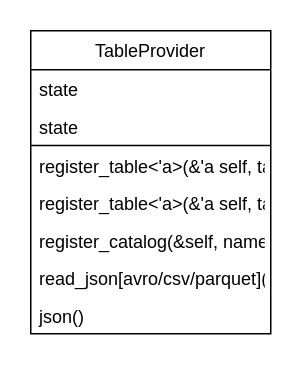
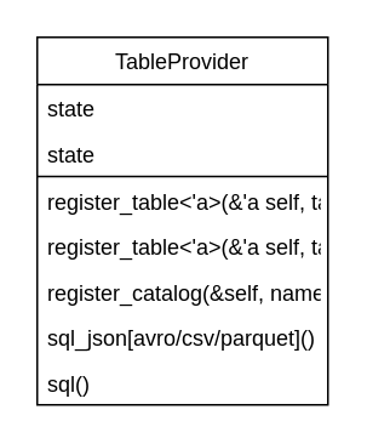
  <mxCell id="0" />
  <mxCell id="1" parent="0" />
  <mxCell id="2" value="TableProvider" style="swimlane;fontStyle=0;align=center;verticalAlign=top;childLayout=stackLayout;horizontal=1;startSize=26;horizontalStack=0;resizeParent=1;resizeLast=0;collapsible=1;marginBottom=0;rounded=0;shadow=0;strokeWidth=1;spacing=2;fontSize=12;" vertex="1" parent="1"><mxGeometry x="20" y="20" width="160" height="202" as="geometry"><mxRectangle x="550" y="140" width="160" height="26" as="alternateBounds" /></mxGeometry></mxCell>
  <mxCell id="3" value="state" style="text;align=left;verticalAlign=top;spacingLeft=4;spacingRight=4;overflow=hidden;rotatable=0;points=[[0,0.5],[1,0.5]];portConstraint=eastwest;rounded=0;shadow=0;html=0;" vertex="1" parent="2"><mxGeometry y="26" width="160" height="25" as="geometry" /></mxCell>
  <mxCell id="4" value="state" style="text;align=left;verticalAlign=top;spacingLeft=4;spacingRight=4;overflow=hidden;rotatable=0;points=[[0,0.5],[1,0.5]];portConstraint=eastwest;rounded=0;shadow=0;html=0;" vertex="1" parent="2"><mxGeometry y="51" width="160" height="25" as="geometry" /></mxCell>
  <mxCell id="5" value="" style="line;html=1;strokeWidth=1;align=left;verticalAlign=middle;spacingTop=-1;spacingLeft=3;spacingRight=3;rotatable=0;labelPosition=right;points=[];portConstraint=eastwest;" vertex="1" parent="2"><mxGeometry y="76" width="160" height="1" as="geometry" /></mxCell>
  <mxCell id="6" value="register_table&lt;'a&gt;(&amp;'a self, table_ref: impl Into&lt;TableReference&lt;'a&gt;&gt;, provider: Arc&lt;dyn TableProvider&gt;) -&gt; Result&lt;Option&lt;Arc&lt;dyn TableProvider&gt;&gt;&gt;&#10;" style="text;align=left;verticalAlign=top;spacingLeft=4;spacingRight=4;overflow=hidden;rotatable=0;points=[[0,0.5],[1,0.5]];portConstraint=eastwest;" vertex="1" parent="2"><mxGeometry y="77" width="160" height="25" as="geometry" /></mxCell>
  <mxCell id="7" value="register_table&lt;'a&gt;(&amp;'a self, table_ref: impl Into&lt;TableReference&lt;'a&gt;&gt;, provider: Arc&lt;dyn TableProvider&gt;) -&gt; Result&lt;Option&lt;Arc&lt;dyn TableProvider&gt;&gt;&gt;&#10;" style="text;align=left;verticalAlign=top;spacingLeft=4;spacingRight=4;overflow=hidden;rotatable=0;points=[[0,0.5],[1,0.5]];portConstraint=eastwest;" vertex="1" parent="2"><mxGeometry y="102" width="160" height="25" as="geometry" /></mxCell>
  <mxCell id="8" value="register_catalog(&amp;self, name: impl Into&lt;String&gt;, catalog: Arc&lt;dyn CatalogProvider&gt;) -&gt; Option&lt;Arc&lt;dyn CatalogProvider&gt;&gt; &#10;" style="text;align=left;verticalAlign=top;spacingLeft=4;spacingRight=4;overflow=hidden;rotatable=0;points=[[0,0.5],[1,0.5]];portConstraint=eastwest;" vertex="1" parent="2"><mxGeometry y="127" width="160" height="25" as="geometry" /></mxCell>
- <mxCell id="9" value="read_json[avro/csv/parquet]()" style="text;align=left;verticalAlign=top;spacingLeft=4;spacingRight=4;overflow=hidden;rotatable=0;points=[[0,0.5],[1,0.5]];portConstraint=eastwest;" vertex="1" parent="2"><mxGeometry y="152" width="160" height="25" as="geometry" /></mxCell>
- <mxCell id="10" value="json()" style="text;align=left;verticalAlign=top;spacingLeft=4;spacingRight=4;overflow=hidden;rotatable=0;points=[[0,0.5],[1,0.5]];portConstraint=eastwest;" vertex="1" parent="2"><mxGeometry y="177" width="160" height="25" as="geometry" /></mxCell>
+ <mxCell id="9" value="sql_json[avro/csv/parquet]()" style="text;align=left;verticalAlign=top;spacingLeft=4;spacingRight=4;overflow=hidden;rotatable=0;points=[[0,0.5],[1,0.5]];portConstraint=eastwest;" vertex="1" parent="2"><mxGeometry y="152" width="160" height="25" as="geometry" /></mxCell>
+ <mxCell id="10" value="sql()" style="text;align=left;verticalAlign=top;spacingLeft=4;spacingRight=4;overflow=hidden;rotatable=0;points=[[0,0.5],[1,0.5]];portConstraint=eastwest;" vertex="1" parent="2"><mxGeometry y="177" width="160" height="25" as="geometry" /></mxCell>
